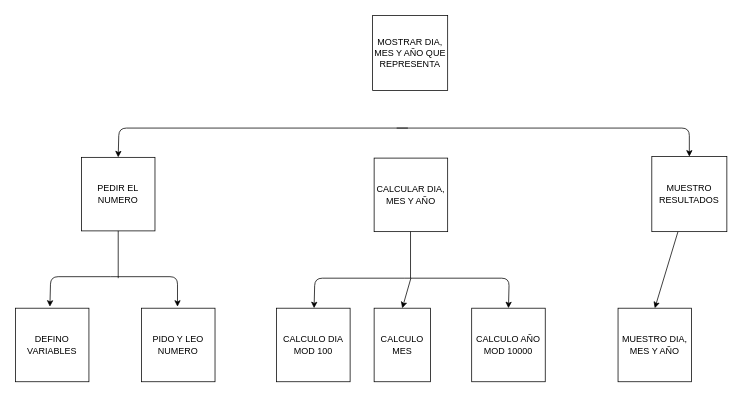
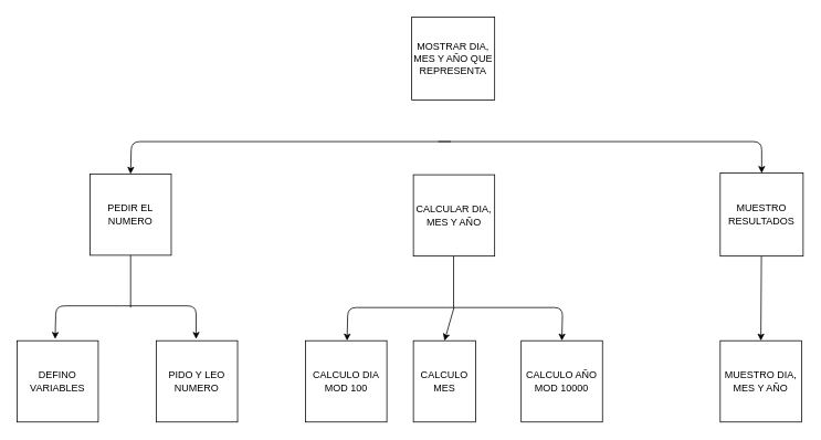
  <mxCell id="0" />
  <mxCell id="1" parent="0" />
  <mxCell id="2" value="" style="edgeStyle=none;html=1;entryX=0.5;entryY=0;entryDx=0;entryDy=0;" edge="1" parent="1" target="6"><mxGeometry relative="1" as="geometry"><mxPoint x="543" y="170" as="sourcePoint" /><Array as="points"><mxPoint x="158" y="170" /></Array></mxGeometry></mxCell>
  <mxCell id="3" value="" style="edgeStyle=none;html=1;entryX=0.5;entryY=0;entryDx=0;entryDy=0;" edge="1" parent="1" target="8"><mxGeometry relative="1" as="geometry"><mxPoint x="528" y="170" as="sourcePoint" /><Array as="points"><mxPoint x="918" y="170" /></Array></mxGeometry></mxCell>
  <mxCell id="4" value="MOSTRAR DIA, MES Y AÑO QUE REPRESENTA" style="whiteSpace=wrap;html=1;aspect=fixed;" vertex="1" parent="1"><mxGeometry x="496" y="20" width="100" height="100" as="geometry" /></mxCell>
  <mxCell id="5" value="CALCULAR DIA, MES Y AÑO" style="whiteSpace=wrap;html=1;aspect=fixed;" vertex="1" parent="1"><mxGeometry x="498" y="210" width="98" height="98" as="geometry" /></mxCell>
  <mxCell id="6" value="PEDIR EL NUMERO" style="whiteSpace=wrap;html=1;aspect=fixed;" vertex="1" parent="1"><mxGeometry x="108" y="209" width="98" height="98" as="geometry" /></mxCell>
  <mxCell id="7" value="" style="edgeStyle=none;html=1;entryX=0.5;entryY=0;entryDx=0;entryDy=0;" edge="1" parent="1" source="8" target="21"><mxGeometry relative="1" as="geometry"><mxPoint x="978" y="410" as="targetPoint" /></mxGeometry></mxCell>
  <mxCell id="8" value="MUESTRO RESULTADOS" style="whiteSpace=wrap;html=1;aspect=fixed;" vertex="1" parent="1"><mxGeometry x="868" y="208" width="100" height="100" as="geometry" /></mxCell>
  <mxCell id="9" value="DEFINO VARIABLES" style="whiteSpace=wrap;html=1;aspect=fixed;" vertex="1" parent="1"><mxGeometry x="20" y="410" width="98" height="98" as="geometry" /></mxCell>
  <mxCell id="10" value="PIDO Y LEO NUMERO" style="whiteSpace=wrap;html=1;aspect=fixed;" vertex="1" parent="1"><mxGeometry x="188" y="410" width="98" height="98" as="geometry" /></mxCell>
  <mxCell id="11" value="" style="endArrow=none;html=1;entryX=0.5;entryY=1;entryDx=0;entryDy=0;" edge="1" parent="1" target="6"><mxGeometry width="50" height="50" relative="1" as="geometry"><mxPoint x="157" y="370" as="sourcePoint" /><mxPoint x="447" y="308" as="targetPoint" /></mxGeometry></mxCell>
  <mxCell id="12" value="" style="endArrow=classic;html=1;entryX=0.5;entryY=0;entryDx=0;entryDy=0;" edge="1" parent="1"><mxGeometry width="50" height="50" relative="1" as="geometry"><mxPoint x="147" y="368" as="sourcePoint" /><mxPoint x="236" y="408" as="targetPoint" /><Array as="points"><mxPoint x="236" y="368" /></Array></mxGeometry></mxCell>
  <mxCell id="13" value="" style="endArrow=classic;html=1;entryX=0.5;entryY=0;entryDx=0;entryDy=0;" edge="1" parent="1"><mxGeometry width="50" height="50" relative="1" as="geometry"><mxPoint x="147" y="368" as="sourcePoint" /><mxPoint x="66" y="408" as="targetPoint" /><Array as="points"><mxPoint x="67" y="368" /></Array></mxGeometry></mxCell>
  <mxCell id="14" value="" style="endArrow=none;html=1;entryX=0.5;entryY=1;entryDx=0;entryDy=0;" edge="1" parent="1"><mxGeometry width="50" height="50" relative="1" as="geometry"><mxPoint x="546.5" y="370" as="sourcePoint" /><mxPoint x="546.5" y="308" as="targetPoint" /></mxGeometry></mxCell>
  <mxCell id="15" value="CALCULO DIA&lt;div&gt;MOD 100&lt;/div&gt;" style="whiteSpace=wrap;html=1;aspect=fixed;" vertex="1" parent="1"><mxGeometry x="368" y="410" width="98" height="98" as="geometry" /></mxCell>
  <mxCell id="16" value="" style="endArrow=classic;html=1;entryX=0.5;entryY=0;entryDx=0;entryDy=0;" edge="1" parent="1"><mxGeometry width="50" height="50" relative="1" as="geometry"><mxPoint x="538" y="370" as="sourcePoint" /><mxPoint x="418" y="410" as="targetPoint" /><Array as="points"><mxPoint x="419" y="370" /></Array></mxGeometry></mxCell>
  <mxCell id="17" value="CALCULO MES" style="whiteSpace=wrap;html=1;aspect=fixed;" vertex="1" parent="1"><mxGeometry x="498" y="410" width="75" height="98" as="geometry" /></mxCell>
  <mxCell id="18" value="" style="endArrow=classic;html=1;entryX=0.5;entryY=0;entryDx=0;entryDy=0;" edge="1" parent="1" target="20"><mxGeometry width="50" height="50" relative="1" as="geometry"><mxPoint x="538" y="370" as="sourcePoint" /><mxPoint x="667" y="410" as="targetPoint" /><Array as="points"><mxPoint x="678" y="370" /></Array></mxGeometry></mxCell>
  <mxCell id="19" value="" style="endArrow=classic;html=1;entryX=0.5;entryY=0;entryDx=0;entryDy=0;" edge="1" parent="1" target="17"><mxGeometry width="50" height="50" relative="1" as="geometry"><mxPoint x="547" y="370" as="sourcePoint" /><mxPoint x="608" y="380" as="targetPoint" /></mxGeometry></mxCell>
  <mxCell id="20" value="CALCULO AÑO&lt;div&gt;MOD 10000&lt;/div&gt;" style="whiteSpace=wrap;html=1;aspect=fixed;" vertex="1" parent="1"><mxGeometry x="628" y="410" width="98" height="98" as="geometry" /></mxCell>
- <mxCell id="21" value="MUESTRO DIA, MES Y AÑO" style="whiteSpace=wrap;html=1;aspect=fixed;" vertex="1" parent="1"><mxGeometry x="823" y="410" width="98" height="98" as="geometry" /></mxCell>
+ <mxCell id="21" value="MUESTRO DIA, MES Y AÑO" style="whiteSpace=wrap;html=1;aspect=fixed;" vertex="1" parent="1"><mxGeometry x="868" y="410" width="98" height="98" as="geometry" /></mxCell>
